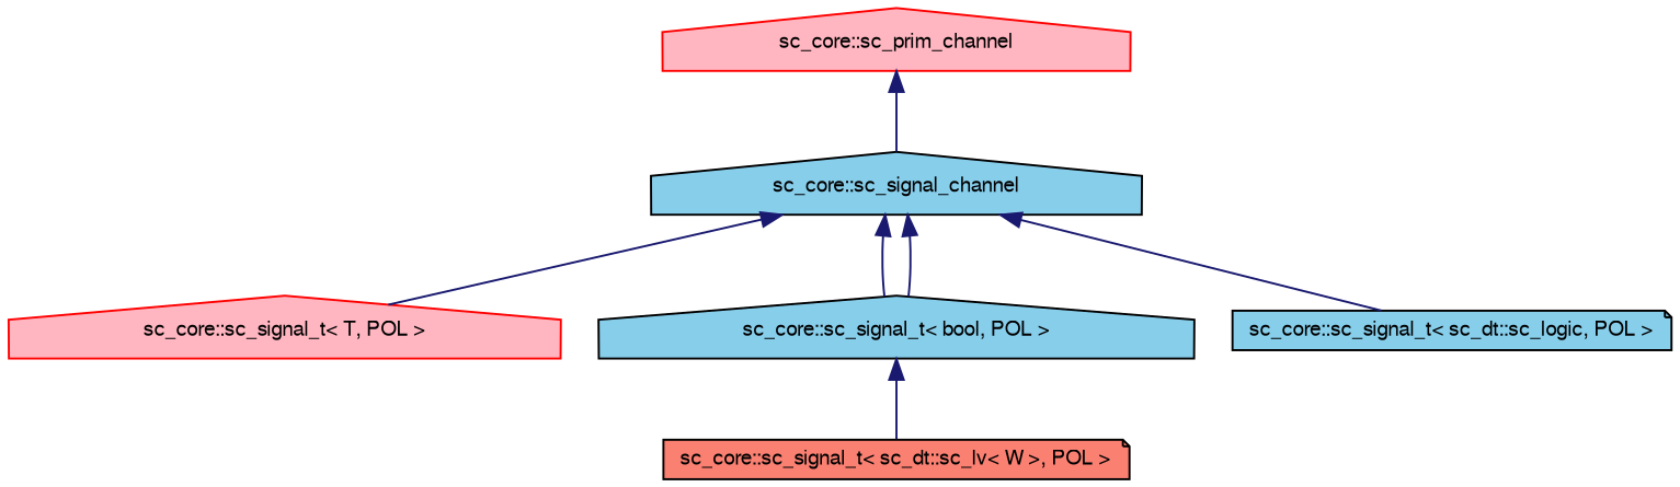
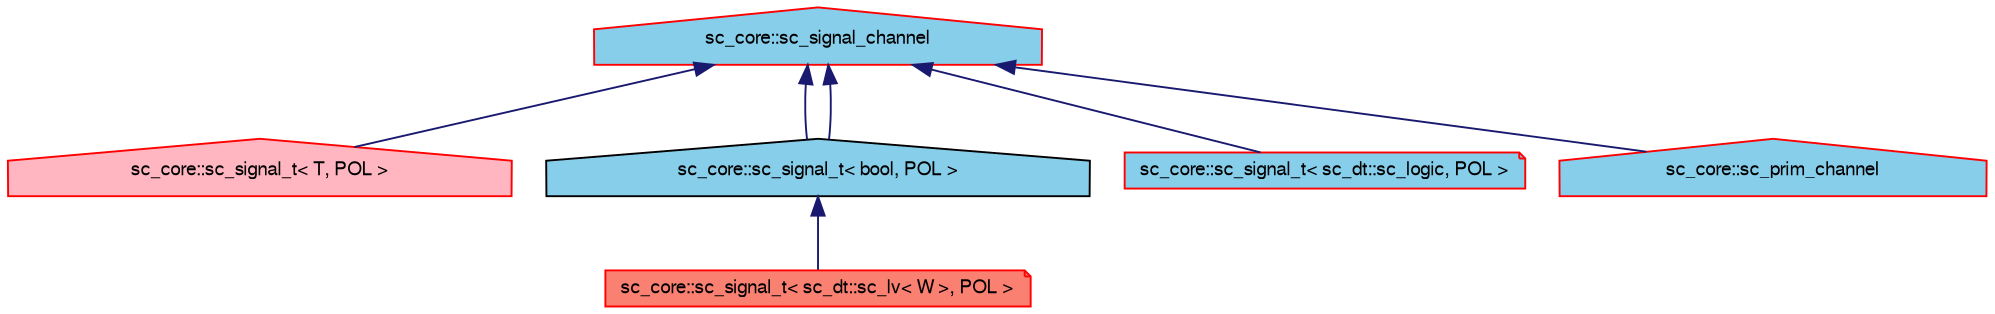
  digraph {
    rankdir=TB
    node [color=black fillcolor=skyblue fontname=FreeSans fontsize=10 shape=house style=filled]
    edge [color=midnightblue dir=back fontname=FreeSans fontsize=10 labelfontname=FreeSans labelfontsize=10 style=solid]
-   n1 [fontcolor=black height=0.2 label="sc_core::sc_signal_channel" width=0.4]
+   n1 [color=red fontcolor=black height=0.2 label="sc_core::sc_signal_channel" width=0.4]
    n2 [color=red fillcolor=lightpink height=0.2 label="sc_core::sc_signal_t\< T, POL \>" width=0.4]
    n3 [height=0.2 label="sc_core::sc_signal_t\< bool, POL \>" width=0.4]
-   n4 [height=0.2 label="sc_core::sc_signal_t\< sc_dt::sc_logic, POL \>" shape=note width=0.4]
-   n5 [fillcolor=salmon height=0.2 label="sc_core::sc_signal_t\< sc_dt::sc_lv\< W \>, POL \>" shape=note width=0.4]
-   n6 [color=red fillcolor=lightpink height=0.2 label="sc_core::sc_prim_channel" width=0.4]
+   n4 [color=red height=0.2 label="sc_core::sc_signal_t\< sc_dt::sc_logic, POL \>" shape=note width=0.4]
+   n5 [color=red fillcolor=salmon height=0.2 label="sc_core::sc_signal_t\< sc_dt::sc_lv\< W \>, POL \>" shape=note width=0.4]
+   n6 [color=red height=0.2 label="sc_core::sc_prim_channel" width=0.4]
    n1 -> n2
    n1 -> n3
    n1 -> n3
    n1 -> n4
    n3 -> n5
-   n6 -> n1
+   n1 -> n6
  }
